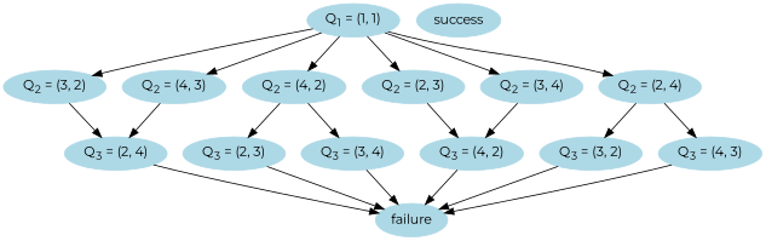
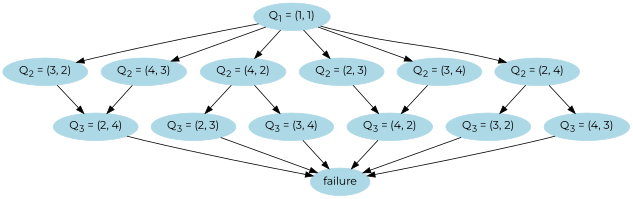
  digraph {
    fontname=Montserrat
    node [color=lightblue style=filled fontname=Montserrat]
    edge [fontname=Montserrat]
    n1 [label=<Q<SUB>1</SUB> = (1, 1)>]
    n2 [label=<Q<SUB>2</SUB> = (3, 2)>]
    n3 [label=<Q<SUB>2</SUB> = (4, 2)>]
    n4 [label=<Q<SUB>2</SUB> = (2, 3)>]
    n5 [label=<Q<SUB>2</SUB> = (4, 3)>]
    n6 [label=<Q<SUB>2</SUB> = (2, 4)>]
    n7 [label=<Q<SUB>2</SUB> = (3, 4)>]
    n8 [label=<Q<SUB>3</SUB> = (2, 4)>]
    n9 [label=<Q<SUB>3</SUB> = (2, 3)>]
    n10 [label=<Q<SUB>3</SUB> = (3, 4)>]
    n11 [label=<Q<SUB>3</SUB> = (4, 2)>]
    n12 [label=<Q<SUB>3</SUB> = (3, 2)>]
    n13 [label=<Q<SUB>3</SUB> = (4, 3)>]
    n14 [label=failure]
-   n15 [label=success]
    n1 -> n2
    n1 -> n3
    n1 -> n4
    n1 -> n5
    n1 -> n6
    n1 -> n7
    n2 -> n8
    n3 -> n9
    n3 -> n10
    n4 -> n11
    n5 -> n8
    n6 -> n12
    n6 -> n13
    n7 -> n11
    n8 -> n14
    n9 -> n14
    n10 -> n14
    n11 -> n14
    n12 -> n14
    n13 -> n14
  }
